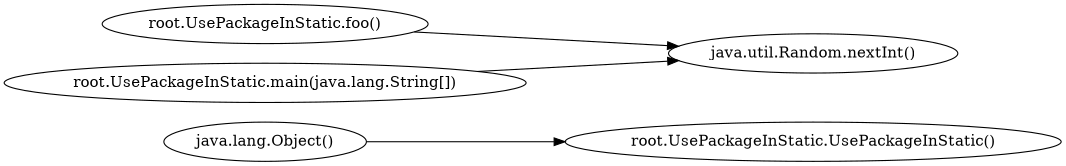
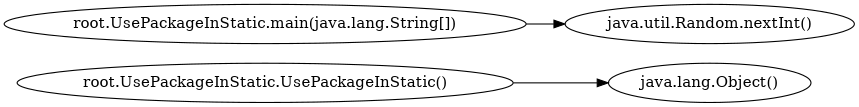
  digraph {
    rankdir=LR
    n1 [label="root.UsePackageInStatic.UsePackageInStatic()"]
    n2 [label="java.lang.Object()"]
-   n3 [label="root.UsePackageInStatic.foo()"]
    n4 [label="java.util.Random.nextInt()"]
    n5 [label="root.UsePackageInStatic.main(java.lang.String[])"]
-   n2 -> n1
-   n3 -> n4
+   n1 -> n2
    n5 -> n4
  }
